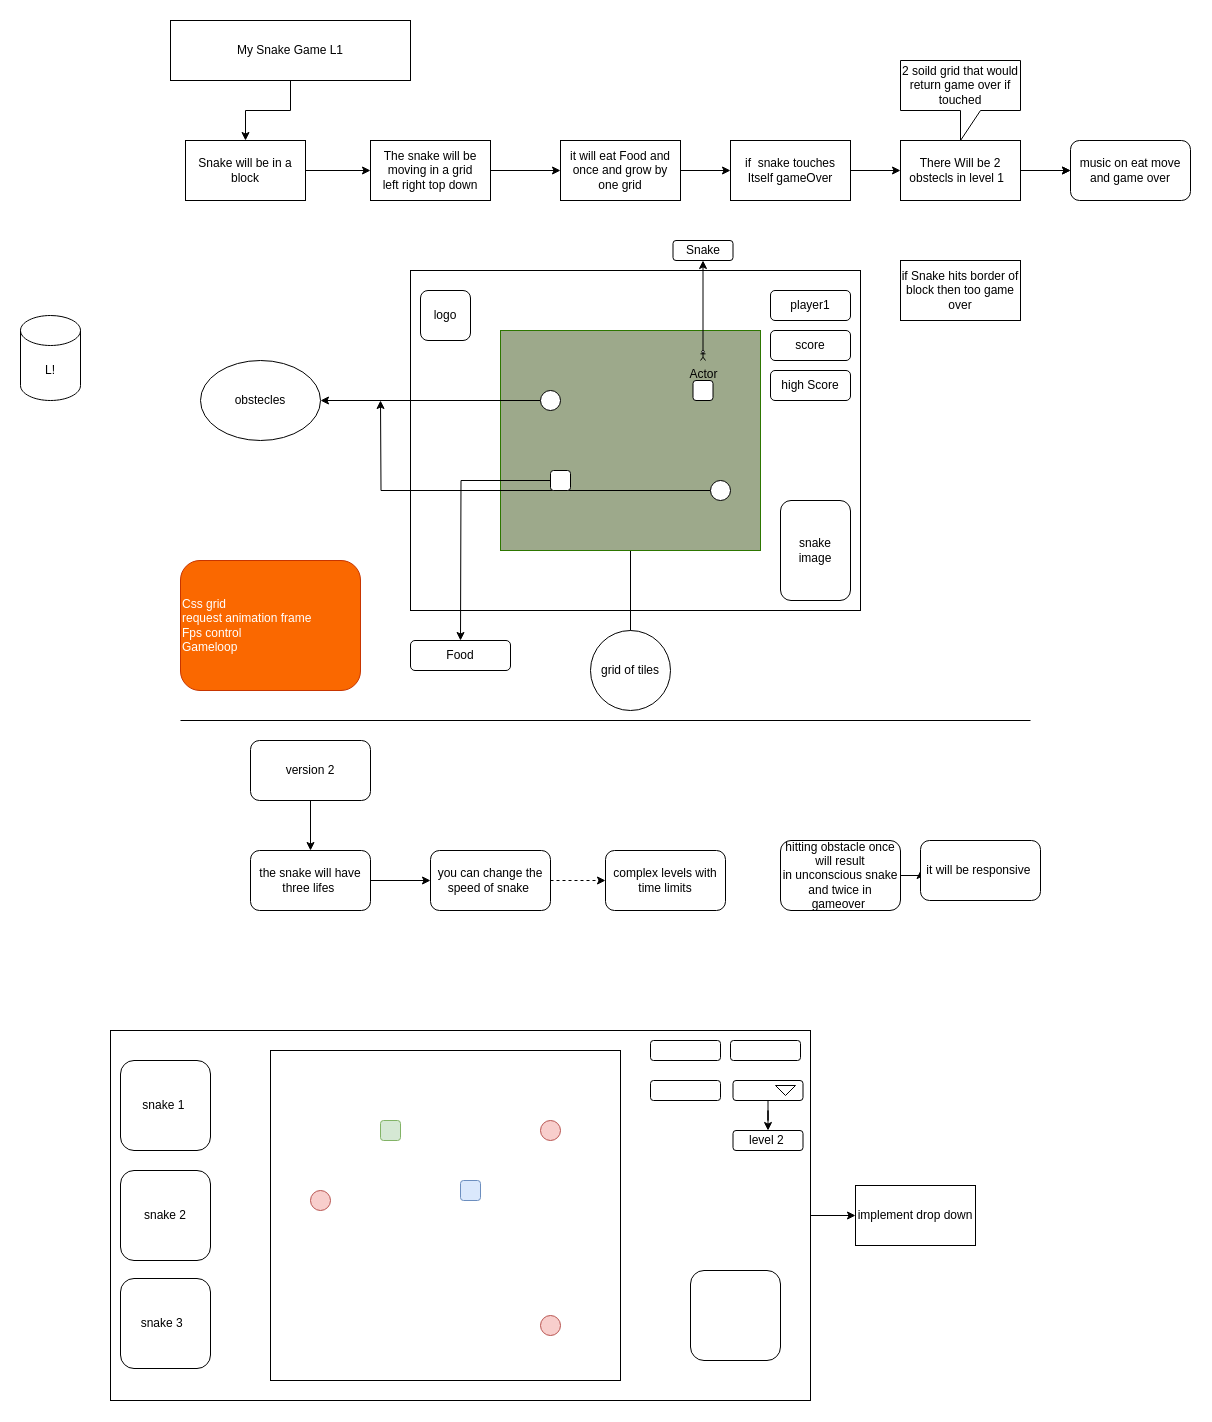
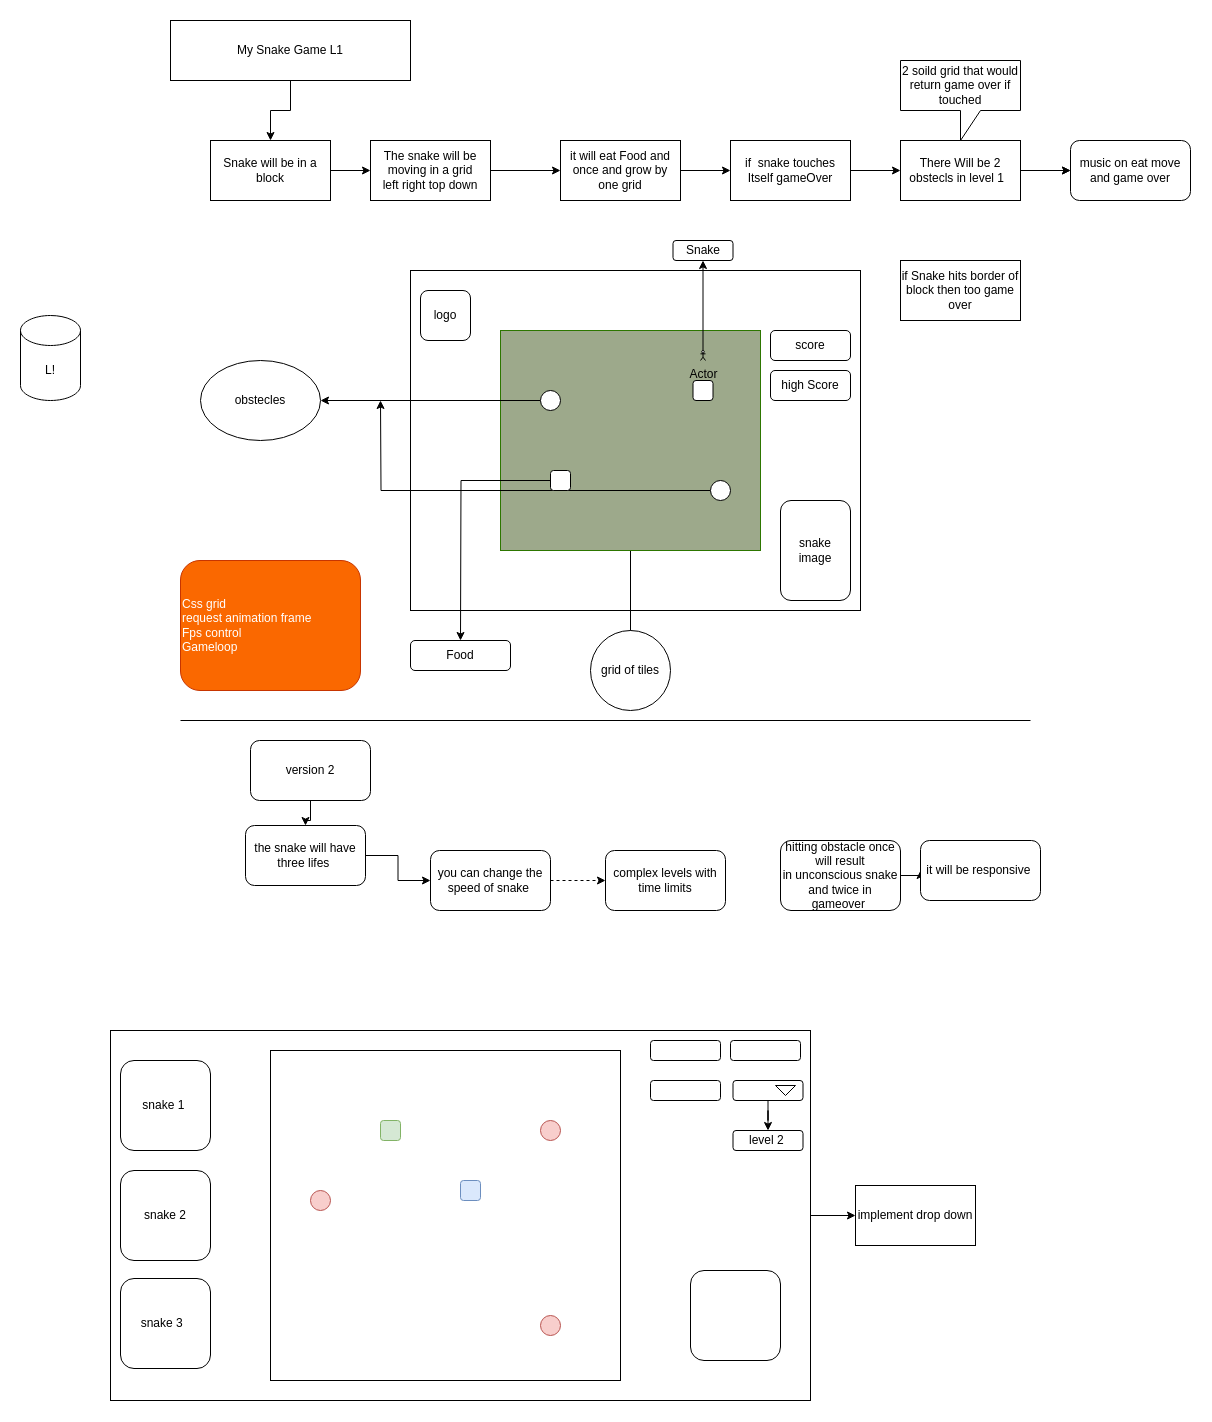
  <mxCell id="0" />
  <mxCell id="1" parent="0" />
  <mxCell id="2" style="edgeStyle=orthogonalEdgeStyle;rounded=0;orthogonalLoop=1;jettySize=auto;html=1;entryX=0.5;entryY=0;entryDx=0;entryDy=0;" parent="1" source="3" target="5" edge="1"><mxGeometry relative="1" as="geometry" /></mxCell>
  <mxCell id="3" value="My Snake Game L1" style="rounded=0;whiteSpace=wrap;html=1;" parent="1" vertex="1"><mxGeometry x="170" y="20" width="240" height="60" as="geometry" /></mxCell>
  <mxCell id="4" style="edgeStyle=orthogonalEdgeStyle;rounded=0;orthogonalLoop=1;jettySize=auto;html=1;exitX=1;exitY=0.5;exitDx=0;exitDy=0;" parent="1" source="5" target="7" edge="1"><mxGeometry relative="1" as="geometry" /></mxCell>
- <mxCell id="5" value="Snake will be in a block" style="rounded=0;whiteSpace=wrap;html=1;" parent="1" vertex="1"><mxGeometry x="185" y="140" width="120" height="60" as="geometry" /></mxCell>
+ <mxCell id="5" value="Snake will be in a block" style="rounded=0;whiteSpace=wrap;html=1;" parent="1" vertex="1"><mxGeometry x="210" y="140" width="120" height="60" as="geometry" /></mxCell>
  <mxCell id="6" style="edgeStyle=orthogonalEdgeStyle;rounded=0;orthogonalLoop=1;jettySize=auto;html=1;entryX=0;entryY=0.5;entryDx=0;entryDy=0;" parent="1" source="7" target="9" edge="1"><mxGeometry relative="1" as="geometry"><mxPoint x="530" y="170" as="targetPoint" /></mxGeometry></mxCell>
  <mxCell id="7" value="The snake will be moving in a grid&lt;br&gt;left right top down" style="rounded=0;whiteSpace=wrap;html=1;" parent="1" vertex="1"><mxGeometry x="370" y="140" width="120" height="60" as="geometry" /></mxCell>
  <mxCell id="8" style="edgeStyle=orthogonalEdgeStyle;rounded=0;orthogonalLoop=1;jettySize=auto;html=1;entryX=0;entryY=0.5;entryDx=0;entryDy=0;" parent="1" source="9" target="11" edge="1"><mxGeometry relative="1" as="geometry"><mxPoint x="700" y="170" as="targetPoint" /></mxGeometry></mxCell>
  <mxCell id="9" value="it will eat Food and once and grow by one grid" style="rounded=0;whiteSpace=wrap;html=1;" parent="1" vertex="1"><mxGeometry x="560" y="140" width="120" height="60" as="geometry" /></mxCell>
  <mxCell id="10" style="edgeStyle=orthogonalEdgeStyle;rounded=0;orthogonalLoop=1;jettySize=auto;html=1;entryX=0;entryY=0.5;entryDx=0;entryDy=0;" parent="1" source="11" target="14" edge="1"><mxGeometry relative="1" as="geometry"><mxPoint x="870" y="170" as="targetPoint" /></mxGeometry></mxCell>
  <mxCell id="11" value="if&amp;nbsp; snake touches Itself gameOver" style="rounded=0;whiteSpace=wrap;html=1;" parent="1" vertex="1"><mxGeometry x="730" y="140" width="120" height="60" as="geometry" /></mxCell>
  <mxCell id="12" style="edgeStyle=orthogonalEdgeStyle;rounded=0;orthogonalLoop=1;jettySize=auto;html=1;" parent="1" source="14" target="36" edge="1"><mxGeometry relative="1" as="geometry" /></mxCell>
  <mxCell id="13" style="edgeStyle=orthogonalEdgeStyle;rounded=0;orthogonalLoop=1;jettySize=auto;html=1;exitX=1;exitY=0.5;exitDx=0;exitDy=0;" parent="1" source="14" edge="1"><mxGeometry relative="1" as="geometry"><mxPoint x="1070" y="170" as="targetPoint" /></mxGeometry></mxCell>
  <mxCell id="14" value="There Will be 2 obstecls in level 1&amp;nbsp;&amp;nbsp;" style="rounded=0;whiteSpace=wrap;html=1;" parent="1" vertex="1"><mxGeometry x="900" y="140" width="120" height="60" as="geometry" /></mxCell>
  <mxCell id="15" value="if Snake hits border of block then too game over" style="rounded=0;whiteSpace=wrap;html=1;" parent="1" vertex="1"><mxGeometry x="900" y="260" width="120" height="60" as="geometry" /></mxCell>
  <mxCell id="16" value="2 soild grid that would return game over if touched" style="shape=callout;whiteSpace=wrap;html=1;perimeter=calloutPerimeter;" parent="1" vertex="1"><mxGeometry x="900" y="60" width="120" height="80" as="geometry" /></mxCell>
  <mxCell id="17" value="" style="rounded=0;whiteSpace=wrap;html=1;" parent="1" vertex="1"><mxGeometry x="410" y="270" width="450" height="340" as="geometry" /></mxCell>
  <mxCell id="18" style="edgeStyle=orthogonalEdgeStyle;rounded=0;orthogonalLoop=1;jettySize=auto;html=1;" parent="1" source="19" edge="1"><mxGeometry relative="1" as="geometry"><mxPoint x="630" y="671" as="targetPoint" /></mxGeometry></mxCell>
  <mxCell id="19" value="" style="rounded=0;whiteSpace=wrap;html=1;strokeColor=#2D7600;fontColor=#ffffff;fillColor=#9DA98B;" parent="1" vertex="1"><mxGeometry x="500" y="330" width="260" height="220" as="geometry" /></mxCell>
- <mxCell id="20" value="player1" style="rounded=1;whiteSpace=wrap;html=1;" parent="1" vertex="1"><mxGeometry x="770" y="290" width="80" height="30" as="geometry" /></mxCell>
  <mxCell id="21" value="score" style="rounded=1;whiteSpace=wrap;html=1;" parent="1" vertex="1"><mxGeometry x="770" y="330" width="80" height="30" as="geometry" /></mxCell>
  <mxCell id="22" value="high Score" style="rounded=1;whiteSpace=wrap;html=1;" parent="1" vertex="1"><mxGeometry x="770" y="370" width="80" height="30" as="geometry" /></mxCell>
  <mxCell id="23" value="logo" style="rounded=1;whiteSpace=wrap;html=1;" parent="1" vertex="1"><mxGeometry x="420" y="290" width="50" height="50" as="geometry" /></mxCell>
  <mxCell id="24" value="snake image" style="rounded=1;whiteSpace=wrap;html=1;" parent="1" vertex="1"><mxGeometry x="780" y="500" width="70" height="100" as="geometry" /></mxCell>
  <mxCell id="25" style="edgeStyle=orthogonalEdgeStyle;rounded=0;orthogonalLoop=1;jettySize=auto;html=1;" parent="1" source="26" edge="1"><mxGeometry relative="1" as="geometry"><mxPoint x="320" y="400" as="targetPoint" /></mxGeometry></mxCell>
  <mxCell id="26" value="" style="ellipse;whiteSpace=wrap;html=1;aspect=fixed;" parent="1" vertex="1"><mxGeometry x="540" y="390" width="20" height="20" as="geometry" /></mxCell>
  <mxCell id="27" style="edgeStyle=orthogonalEdgeStyle;rounded=0;orthogonalLoop=1;jettySize=auto;html=1;" parent="1" source="28" edge="1"><mxGeometry relative="1" as="geometry"><mxPoint x="380" y="400" as="targetPoint" /></mxGeometry></mxCell>
  <mxCell id="28" value="" style="ellipse;whiteSpace=wrap;html=1;aspect=fixed;" parent="1" vertex="1"><mxGeometry x="710" y="480" width="20" height="20" as="geometry" /></mxCell>
  <mxCell id="29" value="obstecles" style="ellipse;whiteSpace=wrap;html=1;" parent="1" vertex="1"><mxGeometry x="200" y="360" width="120" height="80" as="geometry" /></mxCell>
  <mxCell id="30" value="grid of tiles" style="ellipse;whiteSpace=wrap;html=1;aspect=fixed;" parent="1" vertex="1"><mxGeometry x="590" y="630" width="80" height="80" as="geometry" /></mxCell>
  <mxCell id="31" style="edgeStyle=orthogonalEdgeStyle;rounded=0;orthogonalLoop=1;jettySize=auto;html=1;" parent="1" source="32" edge="1"><mxGeometry relative="1" as="geometry"><mxPoint x="702.5" y="260" as="targetPoint" /></mxGeometry></mxCell>
  <mxCell id="32" value="Actor" style="shape=umlActor;verticalLabelPosition=bottom;verticalAlign=top;html=1;outlineConnect=0;" parent="1" vertex="1"><mxGeometry x="700" y="350" width="5" height="10" as="geometry" /></mxCell>
  <mxCell id="33" value="Snake" style="rounded=1;whiteSpace=wrap;html=1;" parent="1" vertex="1"><mxGeometry x="672.5" y="240" width="60" height="20" as="geometry" /></mxCell>
  <mxCell id="34" style="edgeStyle=orthogonalEdgeStyle;rounded=0;orthogonalLoop=1;jettySize=auto;html=1;entryX=0.5;entryY=0;entryDx=0;entryDy=0;" parent="1" source="35" target="38" edge="1"><mxGeometry relative="1" as="geometry" /></mxCell>
  <mxCell id="35" value="version 2" style="rounded=1;whiteSpace=wrap;html=1;" parent="1" vertex="1"><mxGeometry x="250" y="740" width="120" height="60" as="geometry" /></mxCell>
  <mxCell id="36" value="music on eat move and game over" style="rounded=1;whiteSpace=wrap;html=1;" parent="1" vertex="1"><mxGeometry x="1070" y="140" width="120" height="60" as="geometry" /></mxCell>
  <mxCell id="37" style="edgeStyle=orthogonalEdgeStyle;rounded=0;orthogonalLoop=1;jettySize=auto;html=1;entryX=0;entryY=0.5;entryDx=0;entryDy=0;" parent="1" source="38" target="40" edge="1"><mxGeometry relative="1" as="geometry" /></mxCell>
- <mxCell id="38" value="the snake will have three lifes&amp;nbsp;" style="rounded=1;whiteSpace=wrap;html=1;" parent="1" vertex="1"><mxGeometry x="250" y="850" width="120" height="60" as="geometry" /></mxCell>
+ <mxCell id="38" value="the snake will have three lifes&amp;nbsp;" style="rounded=1;whiteSpace=wrap;html=1;" parent="1" vertex="1"><mxGeometry x="245" y="825" width="120" height="60" as="geometry" /></mxCell>
  <mxCell id="39" style="edgeStyle=orthogonalEdgeStyle;rounded=0;orthogonalLoop=1;jettySize=auto;html=1;entryX=0;entryY=0.5;entryDx=0;entryDy=0;dashed=1;" parent="1" source="40" target="41" edge="1"><mxGeometry relative="1" as="geometry" /></mxCell>
  <mxCell id="40" value="you can change the speed of snake&amp;nbsp;" style="rounded=1;whiteSpace=wrap;html=1;" parent="1" vertex="1"><mxGeometry x="430" y="850" width="120" height="60" as="geometry" /></mxCell>
  <mxCell id="41" value="complex levels with&lt;br&gt;time limits" style="rounded=1;whiteSpace=wrap;html=1;" parent="1" vertex="1"><mxGeometry x="605" y="850" width="120" height="60" as="geometry" /></mxCell>
  <mxCell id="42" value="" style="edgeStyle=orthogonalEdgeStyle;rounded=0;orthogonalLoop=1;jettySize=auto;html=1;" edge="1" parent="1" source="43" target="71"><mxGeometry relative="1" as="geometry" /></mxCell>
  <mxCell id="43" value="hitting obstacle once will result in&amp;nbsp;unconscious snake and twice in gameover&amp;nbsp;" style="rounded=1;whiteSpace=wrap;html=1;" parent="1" vertex="1"><mxGeometry x="780" y="840" width="120" height="70" as="geometry" /></mxCell>
  <mxCell id="44" value="" style="endArrow=none;html=1;" parent="1" edge="1"><mxGeometry width="50" height="50" relative="1" as="geometry"><mxPoint y="720" as="sourcePoint" x="180" /><mxPoint x="1030" y="720" as="targetPoint" /></mxGeometry></mxCell>
  <mxCell id="45" value="Css grid&amp;nbsp;&lt;br&gt;request animation frame&amp;nbsp;&lt;br&gt;Fps control&amp;nbsp;&lt;br&gt;Gameloop&lt;br&gt;" style="rounded=1;whiteSpace=wrap;html=1;align=left;fillColor=#fa6800;strokeColor=#C73500;fontColor=#ffffff;" parent="1" vertex="1"><mxGeometry y="560" width="180" height="130" as="geometry" x="180" /></mxCell>
  <mxCell id="46" value="" style="edgeStyle=orthogonalEdgeStyle;rounded=0;orthogonalLoop=1;jettySize=auto;html=1;" edge="1" parent="1" source="47" target="65"><mxGeometry relative="1" as="geometry" /></mxCell>
  <mxCell id="47" value="" style="rounded=0;whiteSpace=wrap;html=1;" parent="1" vertex="1"><mxGeometry x="110" y="1030" width="700" height="370" as="geometry" /></mxCell>
  <mxCell id="48" style="edgeStyle=orthogonalEdgeStyle;rounded=0;orthogonalLoop=1;jettySize=auto;html=1;" parent="1" source="49" target="54" edge="1"><mxGeometry relative="1" as="geometry" /></mxCell>
  <mxCell id="49" value="" style="rounded=1;whiteSpace=wrap;html=1;" parent="1" vertex="1"><mxGeometry x="732.5" y="1080" width="70" height="20" as="geometry" /></mxCell>
  <mxCell id="50" value="" style="rounded=1;whiteSpace=wrap;html=1;" parent="1" vertex="1"><mxGeometry x="650" y="1080" width="70" height="20" as="geometry" /></mxCell>
  <mxCell id="51" value="" style="rounded=1;whiteSpace=wrap;html=1;" parent="1" vertex="1"><mxGeometry x="730" y="1040" width="70" height="20" as="geometry" /></mxCell>
  <mxCell id="52" value="" style="rounded=1;whiteSpace=wrap;html=1;" parent="1" vertex="1"><mxGeometry x="650" y="1040" width="70" height="20" as="geometry" /></mxCell>
  <mxCell id="53" value="" style="triangle;whiteSpace=wrap;html=1;rotation=90;" parent="1" vertex="1"><mxGeometry x="780" y="1080" width="10" height="20" as="geometry" /></mxCell>
  <mxCell id="54" value="level 2&amp;nbsp;" style="rounded=1;whiteSpace=wrap;html=1;" parent="1" vertex="1"><mxGeometry x="732.5" y="1130" width="70" height="20" as="geometry" /></mxCell>
  <mxCell id="55" value="" style="rounded=0;whiteSpace=wrap;html=1;" parent="1" vertex="1"><mxGeometry x="270" y="1050" width="350" height="330" as="geometry" /></mxCell>
  <mxCell id="56" value="snake 1&amp;nbsp;" style="rounded=1;whiteSpace=wrap;html=1;" parent="1" vertex="1"><mxGeometry x="120" y="1060" width="90" height="90" as="geometry" /></mxCell>
  <mxCell id="57" value="snake 2" style="rounded=1;whiteSpace=wrap;html=1;" parent="1" vertex="1"><mxGeometry x="120" y="1170" width="90" height="90" as="geometry" /></mxCell>
  <mxCell id="58" value="snake 3&amp;nbsp;&amp;nbsp;" style="rounded=1;whiteSpace=wrap;html=1;" parent="1" vertex="1"><mxGeometry x="120" y="1278" width="90" height="90" as="geometry" /></mxCell>
  <mxCell id="59" value="" style="rounded=1;whiteSpace=wrap;html=1;" parent="1" vertex="1"><mxGeometry x="690" y="1270" width="90" height="90" as="geometry" /></mxCell>
  <mxCell id="60" value="" style="ellipse;whiteSpace=wrap;html=1;aspect=fixed;fillColor=#f8cecc;strokeColor=#b85450;" parent="1" vertex="1"><mxGeometry x="310" y="1190" width="20" height="20" as="geometry" /></mxCell>
  <mxCell id="61" value="" style="ellipse;whiteSpace=wrap;html=1;aspect=fixed;fillColor=#f8cecc;strokeColor=#b85450;" parent="1" vertex="1"><mxGeometry x="540" y="1120" width="20" height="20" as="geometry" /></mxCell>
  <mxCell id="62" value="" style="ellipse;whiteSpace=wrap;html=1;aspect=fixed;fillColor=#f8cecc;strokeColor=#b85450;" parent="1" vertex="1"><mxGeometry x="540" y="1315" width="20" height="20" as="geometry" /></mxCell>
  <mxCell id="63" value="" style="rounded=1;whiteSpace=wrap;html=1;fillColor=#d5e8d4;strokeColor=#82b366;" parent="1" vertex="1"><mxGeometry x="380" y="1120" width="20" height="20" as="geometry" /></mxCell>
  <mxCell id="64" value="" style="rounded=1;whiteSpace=wrap;html=1;fillColor=#dae8fc;strokeColor=#6c8ebf;" parent="1" vertex="1"><mxGeometry x="460" y="1180" width="20" height="20" as="geometry" /></mxCell>
  <mxCell id="65" value="implement drop down" style="whiteSpace=wrap;html=1;rounded=0;" vertex="1" parent="1"><mxGeometry x="855" y="1185" width="120" height="60" as="geometry" /></mxCell>
  <mxCell id="66" value="" style="rounded=1;whiteSpace=wrap;html=1;" vertex="1" parent="1"><mxGeometry x="692.5" y="380" width="20" height="20" as="geometry" /></mxCell>
  <mxCell id="67" style="edgeStyle=orthogonalEdgeStyle;rounded=0;orthogonalLoop=1;jettySize=auto;html=1;" edge="1" parent="1" source="68"><mxGeometry relative="1" as="geometry"><mxPoint x="460" y="640" as="targetPoint" /></mxGeometry></mxCell>
  <mxCell id="68" value="" style="rounded=1;whiteSpace=wrap;html=1;" vertex="1" parent="1"><mxGeometry x="550" y="470" width="20" height="20" as="geometry" /></mxCell>
  <mxCell id="69" value="Food" style="rounded=1;whiteSpace=wrap;html=1;" vertex="1" parent="1"><mxGeometry x="410" y="640" width="100" height="30" as="geometry" /></mxCell>
  <mxCell id="70" value="L!" style="shape=cylinder3;whiteSpace=wrap;html=1;boundedLbl=1;backgroundOutline=1;size=15;" vertex="1" parent="1"><mxGeometry x="20" y="315" width="60" height="85" as="geometry" /></mxCell>
  <mxCell id="71" value="it will be responsive&amp;nbsp;" style="whiteSpace=wrap;html=1;rounded=1;" vertex="1" parent="1"><mxGeometry x="920" y="840" width="120" height="60" as="geometry" /></mxCell>
